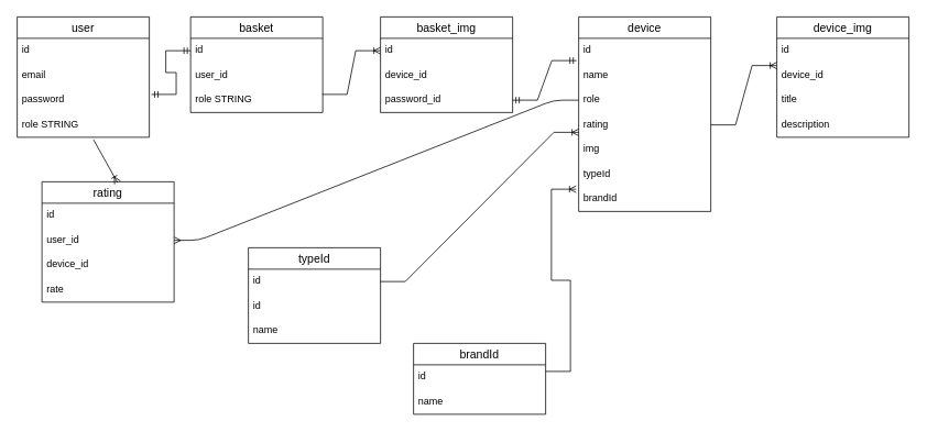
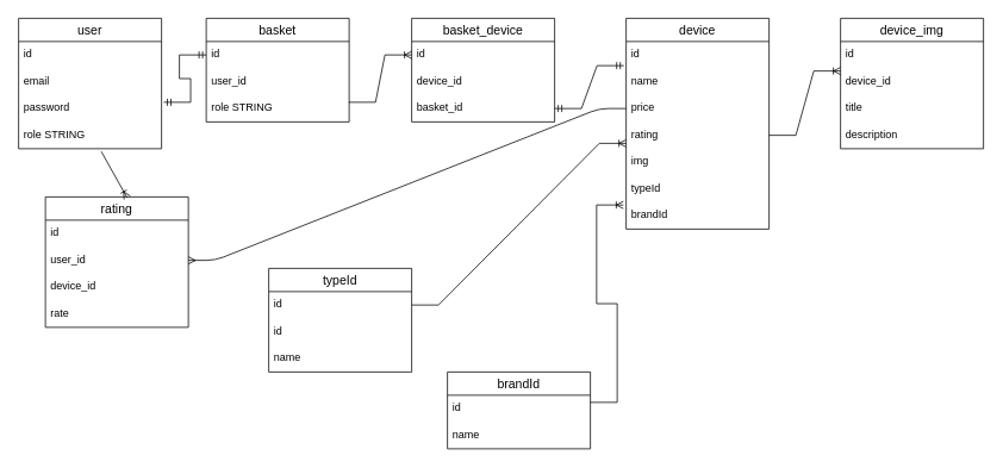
  <mxCell id="0" />
  <mxCell id="1" parent="0" />
  <mxCell id="2" value="user" style="swimlane;fontStyle=0;childLayout=stackLayout;horizontal=1;startSize=26;horizontalStack=0;resizeParent=1;resizeParentMax=0;resizeLast=0;collapsible=1;marginBottom=0;align=center;fontSize=14;" vertex="1" parent="1"><mxGeometry x="20" y="20" width="160" height="146" as="geometry" /></mxCell>
  <mxCell id="3" value="id" style="text;strokeColor=none;fillColor=none;spacingLeft=4;spacingRight=4;overflow=hidden;rotatable=0;points=[[0,0.5],[1,0.5]];portConstraint=eastwest;fontSize=12;" vertex="1" parent="2"><mxGeometry y="26" width="160" height="30" as="geometry" /></mxCell>
  <mxCell id="4" value="email" style="text;strokeColor=none;fillColor=none;spacingLeft=4;spacingRight=4;overflow=hidden;rotatable=0;points=[[0,0.5],[1,0.5]];portConstraint=eastwest;fontSize=12;" vertex="1" parent="2"><mxGeometry y="56" width="160" height="30" as="geometry" /></mxCell>
  <mxCell id="5" value="password" style="text;strokeColor=none;fillColor=none;spacingLeft=4;spacingRight=4;overflow=hidden;rotatable=0;points=[[0,0.5],[1,0.5]];portConstraint=eastwest;fontSize=12;" vertex="1" parent="2"><mxGeometry y="86" width="160" height="30" as="geometry" /></mxCell>
  <mxCell id="6" value="role STRING" style="text;strokeColor=none;fillColor=none;spacingLeft=4;spacingRight=4;overflow=hidden;rotatable=0;points=[[0,0.5],[1,0.5]];portConstraint=eastwest;fontSize=12;" vertex="1" parent="2"><mxGeometry y="116" width="160" height="30" as="geometry" /></mxCell>
  <mxCell id="7" value="basket" style="swimlane;fontStyle=0;childLayout=stackLayout;horizontal=1;startSize=26;horizontalStack=0;resizeParent=1;resizeParentMax=0;resizeLast=0;collapsible=1;marginBottom=0;align=center;fontSize=14;" vertex="1" parent="1"><mxGeometry x="230" y="20" width="160" height="116" as="geometry" /></mxCell>
  <mxCell id="8" value="id" style="text;strokeColor=none;fillColor=none;spacingLeft=4;spacingRight=4;overflow=hidden;rotatable=0;points=[[0,0.5],[1,0.5]];portConstraint=eastwest;fontSize=12;" vertex="1" parent="7"><mxGeometry y="26" width="160" height="30" as="geometry" /></mxCell>
  <mxCell id="9" value="user_id" style="text;strokeColor=none;fillColor=none;spacingLeft=4;spacingRight=4;overflow=hidden;rotatable=0;points=[[0,0.5],[1,0.5]];portConstraint=eastwest;fontSize=12;" vertex="1" parent="7"><mxGeometry y="56" width="160" height="30" as="geometry" /></mxCell>
  <mxCell id="10" value="role STRING" style="text;strokeColor=none;fillColor=none;spacingLeft=4;spacingRight=4;overflow=hidden;rotatable=0;points=[[0,0.5],[1,0.5]];portConstraint=eastwest;fontSize=12;" vertex="1" parent="7"><mxGeometry y="86" width="160" height="30" as="geometry" /></mxCell>
  <mxCell id="11" value="device" style="swimlane;fontStyle=0;childLayout=stackLayout;horizontal=1;startSize=26;horizontalStack=0;resizeParent=1;resizeParentMax=0;resizeLast=0;collapsible=1;marginBottom=0;align=center;fontSize=14;" vertex="1" parent="1"><mxGeometry x="700" y="20" width="160" height="236" as="geometry" /></mxCell>
  <mxCell id="12" value="id" style="text;strokeColor=none;fillColor=none;spacingLeft=4;spacingRight=4;overflow=hidden;rotatable=0;points=[[0,0.5],[1,0.5]];portConstraint=eastwest;fontSize=12;" vertex="1" parent="11"><mxGeometry y="26" width="160" height="30" as="geometry" /></mxCell>
  <mxCell id="13" value="name" style="text;strokeColor=none;fillColor=none;spacingLeft=4;spacingRight=4;overflow=hidden;rotatable=0;points=[[0,0.5],[1,0.5]];portConstraint=eastwest;fontSize=12;" vertex="1" parent="11"><mxGeometry y="56" width="160" height="30" as="geometry" /></mxCell>
- <mxCell id="14" value="role" style="text;strokeColor=none;fillColor=none;spacingLeft=4;spacingRight=4;overflow=hidden;rotatable=0;points=[[0,0.5],[1,0.5]];portConstraint=eastwest;fontSize=12;" vertex="1" parent="11"><mxGeometry y="86" width="160" height="30" as="geometry" /></mxCell>
+ <mxCell id="14" value="price" style="text;strokeColor=none;fillColor=none;spacingLeft=4;spacingRight=4;overflow=hidden;rotatable=0;points=[[0,0.5],[1,0.5]];portConstraint=eastwest;fontSize=12;" vertex="1" parent="11"><mxGeometry y="86" width="160" height="30" as="geometry" /></mxCell>
  <mxCell id="15" value="rating" style="text;strokeColor=none;fillColor=none;spacingLeft=4;spacingRight=4;overflow=hidden;rotatable=0;points=[[0,0.5],[1,0.5]];portConstraint=eastwest;fontSize=12;" vertex="1" parent="11"><mxGeometry y="116" width="160" height="30" as="geometry" /></mxCell>
  <mxCell id="16" value="img&#10;" style="text;strokeColor=none;fillColor=none;spacingLeft=4;spacingRight=4;overflow=hidden;rotatable=0;points=[[0,0.5],[1,0.5]];portConstraint=eastwest;fontSize=12;" vertex="1" parent="11"><mxGeometry y="146" width="160" height="30" as="geometry" /></mxCell>
  <mxCell id="17" value="typeId" style="text;strokeColor=none;fillColor=none;spacingLeft=4;spacingRight=4;overflow=hidden;rotatable=0;points=[[0,0.5],[1,0.5]];portConstraint=eastwest;fontSize=12;" vertex="1" parent="11"><mxGeometry y="176" width="160" height="30" as="geometry" /></mxCell>
  <mxCell id="18" value="brandId" style="text;strokeColor=none;fillColor=none;spacingLeft=4;spacingRight=4;overflow=hidden;rotatable=0;points=[[0,0.5],[1,0.5]];portConstraint=eastwest;fontSize=12;" vertex="1" parent="11"><mxGeometry y="206" width="160" height="30" as="geometry" /></mxCell>
  <mxCell id="19" value="typeId" style="swimlane;fontStyle=0;childLayout=stackLayout;horizontal=1;startSize=26;horizontalStack=0;resizeParent=1;resizeParentMax=0;resizeLast=0;collapsible=1;marginBottom=0;align=center;fontSize=14;" vertex="1" parent="1"><mxGeometry x="300" y="300" width="160" height="116" as="geometry" /></mxCell>
  <mxCell id="20" value="id" style="text;strokeColor=none;fillColor=none;spacingLeft=4;spacingRight=4;overflow=hidden;rotatable=0;points=[[0,0.5],[1,0.5]];portConstraint=eastwest;fontSize=12;" vertex="1" parent="19"><mxGeometry y="26" width="160" height="30" as="geometry" /></mxCell>
  <mxCell id="21" value="id" style="text;strokeColor=none;fillColor=none;spacingLeft=4;spacingRight=4;overflow=hidden;rotatable=0;points=[[0,0.5],[1,0.5]];portConstraint=eastwest;fontSize=12;" vertex="1" parent="19"><mxGeometry y="56" width="160" height="30" as="geometry" /></mxCell>
  <mxCell id="22" value="name" style="text;strokeColor=none;fillColor=none;spacingLeft=4;spacingRight=4;overflow=hidden;rotatable=0;points=[[0,0.5],[1,0.5]];portConstraint=eastwest;fontSize=12;" vertex="1" parent="19"><mxGeometry y="86" width="160" height="30" as="geometry" /></mxCell>
  <mxCell id="23" value="brandId" style="swimlane;fontStyle=0;childLayout=stackLayout;horizontal=1;startSize=26;horizontalStack=0;resizeParent=1;resizeParentMax=0;resizeLast=0;collapsible=1;marginBottom=0;align=center;fontSize=14;" vertex="1" parent="1"><mxGeometry x="500" y="416" width="160" height="86" as="geometry" /></mxCell>
  <mxCell id="24" value="id" style="text;strokeColor=none;fillColor=none;spacingLeft=4;spacingRight=4;overflow=hidden;rotatable=0;points=[[0,0.5],[1,0.5]];portConstraint=eastwest;fontSize=12;" vertex="1" parent="23"><mxGeometry y="26" width="160" height="30" as="geometry" /></mxCell>
  <mxCell id="25" value="name" style="text;strokeColor=none;fillColor=none;spacingLeft=4;spacingRight=4;overflow=hidden;rotatable=0;points=[[0,0.5],[1,0.5]];portConstraint=eastwest;fontSize=12;" vertex="1" parent="23"><mxGeometry y="56" width="160" height="30" as="geometry" /></mxCell>
  <mxCell id="26" value="" style="edgeStyle=entityRelationEdgeStyle;fontSize=12;html=1;endArrow=ERoneToMany;rounded=0;exitX=1;exitY=0.5;exitDx=0;exitDy=0;entryX=0;entryY=0.8;entryDx=0;entryDy=0;entryPerimeter=0;" edge="1" parent="1" source="20" target="15"><mxGeometry width="100" height="100" relative="1" as="geometry"><mxPoint x="480" y="270" as="sourcePoint" /><mxPoint x="580" y="170" as="targetPoint" /></mxGeometry></mxCell>
  <mxCell id="27" value="" style="edgeStyle=entityRelationEdgeStyle;fontSize=12;html=1;endArrow=ERoneToMany;rounded=0;entryX=-0.019;entryY=0.1;entryDx=0;entryDy=0;entryPerimeter=0;" edge="1" parent="1" target="18"><mxGeometry width="100" height="100" relative="1" as="geometry"><mxPoint x="660" y="450" as="sourcePoint" /><mxPoint x="580" y="230" as="targetPoint" /></mxGeometry></mxCell>
  <mxCell id="28" value="device_img" style="swimlane;fontStyle=0;childLayout=stackLayout;horizontal=1;startSize=26;horizontalStack=0;resizeParent=1;resizeParentMax=0;resizeLast=0;collapsible=1;marginBottom=0;align=center;fontSize=14;" vertex="1" parent="1"><mxGeometry x="940" y="20" width="160" height="146" as="geometry" /></mxCell>
  <mxCell id="29" value="id" style="text;strokeColor=none;fillColor=none;spacingLeft=4;spacingRight=4;overflow=hidden;rotatable=0;points=[[0,0.5],[1,0.5]];portConstraint=eastwest;fontSize=12;" vertex="1" parent="28"><mxGeometry y="26" width="160" height="30" as="geometry" /></mxCell>
  <mxCell id="30" value="device_id" style="text;strokeColor=none;fillColor=none;spacingLeft=4;spacingRight=4;overflow=hidden;rotatable=0;points=[[0,0.5],[1,0.5]];portConstraint=eastwest;fontSize=12;" vertex="1" parent="28"><mxGeometry y="56" width="160" height="30" as="geometry" /></mxCell>
  <mxCell id="31" value="title" style="text;strokeColor=none;fillColor=none;spacingLeft=4;spacingRight=4;overflow=hidden;rotatable=0;points=[[0,0.5],[1,0.5]];portConstraint=eastwest;fontSize=12;" vertex="1" parent="28"><mxGeometry y="86" width="160" height="30" as="geometry" /></mxCell>
  <mxCell id="32" value="description" style="text;strokeColor=none;fillColor=none;spacingLeft=4;spacingRight=4;overflow=hidden;rotatable=0;points=[[0,0.5],[1,0.5]];portConstraint=eastwest;fontSize=12;" vertex="1" parent="28"><mxGeometry y="116" width="160" height="30" as="geometry" /></mxCell>
  <mxCell id="33" value="" style="edgeStyle=entityRelationEdgeStyle;fontSize=12;html=1;endArrow=ERoneToMany;rounded=0;entryX=0;entryY=0.1;entryDx=0;entryDy=0;entryPerimeter=0;exitX=1;exitY=0.5;exitDx=0;exitDy=0;" edge="1" parent="1" source="15" target="30"><mxGeometry width="100" height="100" relative="1" as="geometry"><mxPoint x="740" y="160" as="sourcePoint" /><mxPoint x="840" y="60" as="targetPoint" /></mxGeometry></mxCell>
- <mxCell id="34" value="basket_img" style="swimlane;fontStyle=0;childLayout=stackLayout;horizontal=1;startSize=26;horizontalStack=0;resizeParent=1;resizeParentMax=0;resizeLast=0;collapsible=1;marginBottom=0;align=center;fontSize=14;" vertex="1" parent="1"><mxGeometry x="460" y="20" width="160" height="116" as="geometry" /></mxCell>
+ <mxCell id="34" value="basket_device" style="swimlane;fontStyle=0;childLayout=stackLayout;horizontal=1;startSize=26;horizontalStack=0;resizeParent=1;resizeParentMax=0;resizeLast=0;collapsible=1;marginBottom=0;align=center;fontSize=14;" vertex="1" parent="1"><mxGeometry x="460" y="20" width="160" height="116" as="geometry" /></mxCell>
  <mxCell id="35" value="id" style="text;strokeColor=none;fillColor=none;spacingLeft=4;spacingRight=4;overflow=hidden;rotatable=0;points=[[0,0.5],[1,0.5]];portConstraint=eastwest;fontSize=12;" vertex="1" parent="34"><mxGeometry y="26" width="160" height="30" as="geometry" /></mxCell>
  <mxCell id="36" value="device_id" style="text;strokeColor=none;fillColor=none;spacingLeft=4;spacingRight=4;overflow=hidden;rotatable=0;points=[[0,0.5],[1,0.5]];portConstraint=eastwest;fontSize=12;" vertex="1" parent="34"><mxGeometry y="56" width="160" height="30" as="geometry" /></mxCell>
- <mxCell id="37" value="password_id" style="text;strokeColor=none;fillColor=none;spacingLeft=4;spacingRight=4;overflow=hidden;rotatable=0;points=[[0,0.5],[1,0.5]];portConstraint=eastwest;fontSize=12;" vertex="1" parent="34"><mxGeometry y="86" width="160" height="30" as="geometry" /></mxCell>
+ <mxCell id="37" value="basket_id" style="text;strokeColor=none;fillColor=none;spacingLeft=4;spacingRight=4;overflow=hidden;rotatable=0;points=[[0,0.5],[1,0.5]];portConstraint=eastwest;fontSize=12;" vertex="1" parent="34"><mxGeometry y="86" width="160" height="30" as="geometry" /></mxCell>
  <mxCell id="38" value="" style="edgeStyle=entityRelationEdgeStyle;fontSize=12;html=1;endArrow=ERmandOne;startArrow=ERmandOne;rounded=0;entryX=0;entryY=0.5;entryDx=0;entryDy=0;exitX=1.016;exitY=0.267;exitDx=0;exitDy=0;exitPerimeter=0;" edge="1" parent="1" source="5" target="8"><mxGeometry width="100" height="100" relative="1" as="geometry"><mxPoint x="140" y="280" as="sourcePoint" /><mxPoint x="240" y="180" as="targetPoint" /></mxGeometry></mxCell>
  <mxCell id="39" value="" style="edgeStyle=entityRelationEdgeStyle;fontSize=12;html=1;endArrow=ERoneToMany;rounded=0;entryX=0;entryY=0.5;entryDx=0;entryDy=0;exitX=0.997;exitY=0.267;exitDx=0;exitDy=0;exitPerimeter=0;" edge="1" parent="1" source="10" target="35"><mxGeometry width="100" height="100" relative="1" as="geometry"><mxPoint x="370" y="160" as="sourcePoint" /><mxPoint x="470" y="60" as="targetPoint" /></mxGeometry></mxCell>
  <mxCell id="40" value="" style="edgeStyle=entityRelationEdgeStyle;fontSize=12;html=1;endArrow=ERmandOne;startArrow=ERmandOne;rounded=0;exitX=1;exitY=0.5;exitDx=0;exitDy=0;entryX=-0.016;entryY=0.9;entryDx=0;entryDy=0;entryPerimeter=0;" edge="1" parent="1" source="37" target="12"><mxGeometry width="100" height="100" relative="1" as="geometry"><mxPoint x="600" y="143" as="sourcePoint" /><mxPoint x="700" y="43" as="targetPoint" /></mxGeometry></mxCell>
  <mxCell id="41" value="rating" style="swimlane;fontStyle=0;childLayout=stackLayout;horizontal=1;startSize=26;horizontalStack=0;resizeParent=1;resizeParentMax=0;resizeLast=0;collapsible=1;marginBottom=0;align=center;fontSize=14;" vertex="1" parent="1"><mxGeometry x="50" y="220" width="160" height="146" as="geometry" /></mxCell>
  <mxCell id="42" value="id" style="text;strokeColor=none;fillColor=none;spacingLeft=4;spacingRight=4;overflow=hidden;rotatable=0;points=[[0,0.5],[1,0.5]];portConstraint=eastwest;fontSize=12;" vertex="1" parent="41"><mxGeometry y="26" width="160" height="30" as="geometry" /></mxCell>
  <mxCell id="43" value="user_id" style="text;strokeColor=none;fillColor=none;spacingLeft=4;spacingRight=4;overflow=hidden;rotatable=0;points=[[0,0.5],[1,0.5]];portConstraint=eastwest;fontSize=12;" vertex="1" parent="41"><mxGeometry y="56" width="160" height="30" as="geometry" /></mxCell>
  <mxCell id="44" value="device_id" style="text;strokeColor=none;fillColor=none;spacingLeft=4;spacingRight=4;overflow=hidden;rotatable=0;points=[[0,0.5],[1,0.5]];portConstraint=eastwest;fontSize=12;" vertex="1" parent="41"><mxGeometry y="86" width="160" height="30" as="geometry" /></mxCell>
  <mxCell id="45" value="rate" style="text;strokeColor=none;fillColor=none;spacingLeft=4;spacingRight=4;overflow=hidden;rotatable=0;points=[[0,0.5],[1,0.5]];portConstraint=eastwest;fontSize=12;" vertex="1" parent="41"><mxGeometry y="116" width="160" height="30" as="geometry" /></mxCell>
  <mxCell id="46" value="" style="edgeStyle=entityRelationEdgeStyle;fontSize=12;html=1;endArrow=none;rounded=1;strokeColor=default;endFill=0;startArrow=ERmany;startFill=0;entryX=0;entryY=0.5;entryDx=0;entryDy=0;exitX=1;exitY=0.5;exitDx=0;exitDy=0;" edge="1" parent="1" source="43" target="14"><mxGeometry width="100" height="100" relative="1" as="geometry"><mxPoint x="425" y="266" as="sourcePoint" /><mxPoint x="520" y="166" as="targetPoint" /></mxGeometry></mxCell>
  <mxCell id="47" value="" style="fontSize=12;html=1;endArrow=ERoneToMany;rounded=0;entryX=0.572;entryY=0.007;entryDx=0;entryDy=0;entryPerimeter=0;exitX=0.578;exitY=1.1;exitDx=0;exitDy=0;exitPerimeter=0;" edge="1" parent="1" source="6" target="41"><mxGeometry width="100" height="100" relative="1" as="geometry"><mxPoint x="120" y="160" as="sourcePoint" /><mxPoint x="40" y="240" as="targetPoint" /></mxGeometry></mxCell>
